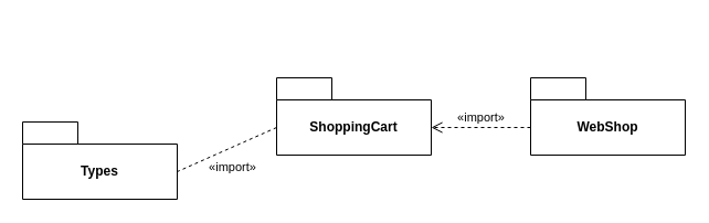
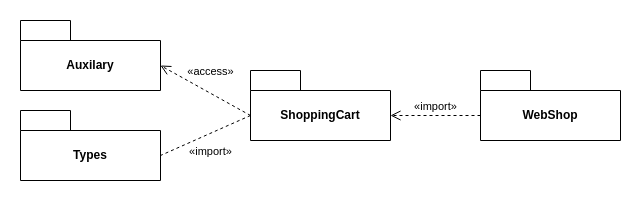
  <mxCell id="0" />
  <mxCell id="1" parent="0" />
+ <mxCell id="2" value="Auxilary" style="shape=folder;fontStyle=1;tabWidth=50;tabHeight=20;tabPosition=left;html=1;boundedLbl=1;whiteSpace=wrap;" vertex="1" parent="1"><mxGeometry x="20" width="140" height="70" as="geometry" y="20" /></mxCell>
  <mxCell id="3" value="Types" style="shape=folder;fontStyle=1;tabWidth=50;tabHeight=20;tabPosition=left;html=1;boundedLbl=1;whiteSpace=wrap;" vertex="1" parent="1"><mxGeometry x="20" y="110" width="140" height="70" as="geometry" /></mxCell>
  <mxCell id="4" value="ShoppingCart" style="shape=folder;fontStyle=1;tabWidth=50;tabHeight=20;tabPosition=left;html=1;boundedLbl=1;whiteSpace=wrap;" vertex="1" parent="1"><mxGeometry x="250" y="70" width="140" height="70" as="geometry" /></mxCell>
  <mxCell id="5" value="WebShop" style="shape=folder;fontStyle=1;tabWidth=50;tabHeight=20;tabPosition=left;html=1;boundedLbl=1;whiteSpace=wrap;" vertex="1" parent="1"><mxGeometry x="480" y="70" width="140" height="70" as="geometry" /></mxCell>
  <mxCell id="6" value="«import»" style="endArrow=open;startArrow=none;endFill=0;startFill=0;endSize=8;html=1;verticalAlign=bottom;dashed=1;labelBackgroundColor=none;rounded=0;exitX=0;exitY=0;exitDx=0;exitDy=45;exitPerimeter=0;entryX=0;entryY=0;entryDx=140;entryDy=45;entryPerimeter=0;" edge="1" parent="1" source="5" target="4"><mxGeometry width="160" relative="1" as="geometry"><mxPoint x="370" y="260" as="sourcePoint" /><mxPoint x="530" y="260" as="targetPoint" /></mxGeometry></mxCell>
+ <mxCell id="7" value="«access»" style="endArrow=open;startArrow=none;endFill=0;startFill=0;endSize=8;html=1;verticalAlign=bottom;dashed=1;labelBackgroundColor=none;rounded=0;exitX=0;exitY=0;exitDx=0;exitDy=45;exitPerimeter=0;entryX=0;entryY=0;entryDx=140;entryDy=45;entryPerimeter=0;" edge="1" parent="1" source="4" target="2"><mxGeometry x="0.009" y="-11" width="160" relative="1" as="geometry"><mxPoint x="370" y="260" as="sourcePoint" /><mxPoint x="530" y="260" as="targetPoint" /><mxPoint as="offset" /></mxGeometry></mxCell>
  <mxCell id="8" value="«import»" style="endArrow=none;startArrow=none;endFill=0;startFill=0;endSize=8;html=1;verticalAlign=bottom;dashed=1;labelBackgroundColor=none;rounded=0;exitX=0;exitY=0;exitDx=0;exitDy=45;exitPerimeter=0;entryX=0;entryY=0;entryDx=140;entryDy=45;entryPerimeter=0;" edge="1" parent="1" source="4" target="3"><mxGeometry x="0.113" y="25" width="160" relative="1" as="geometry"><mxPoint x="370" y="260" as="sourcePoint" /><mxPoint x="530" y="260" as="targetPoint" /><mxPoint as="offset" /></mxGeometry></mxCell>
